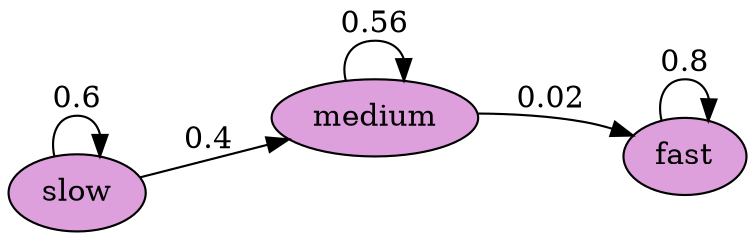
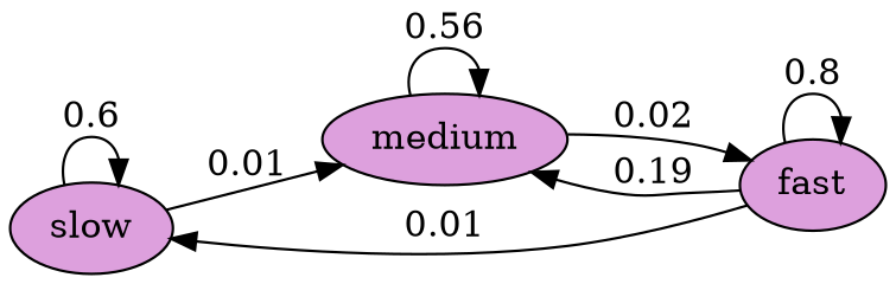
  digraph {
    rankdir=LR
    node [fillcolor=plum style=filled]
    slow
    medium
    fast
    slow -> slow [label=0.6]
-   slow -> medium [label=0.4]
+   slow -> medium [label=0.01]
    medium -> medium [label=0.56]
    medium -> fast [label=0.02]
+   fast -> slow [label=0.01]
+   fast -> medium [label=0.19]
    fast -> fast [label=0.8]
  }
